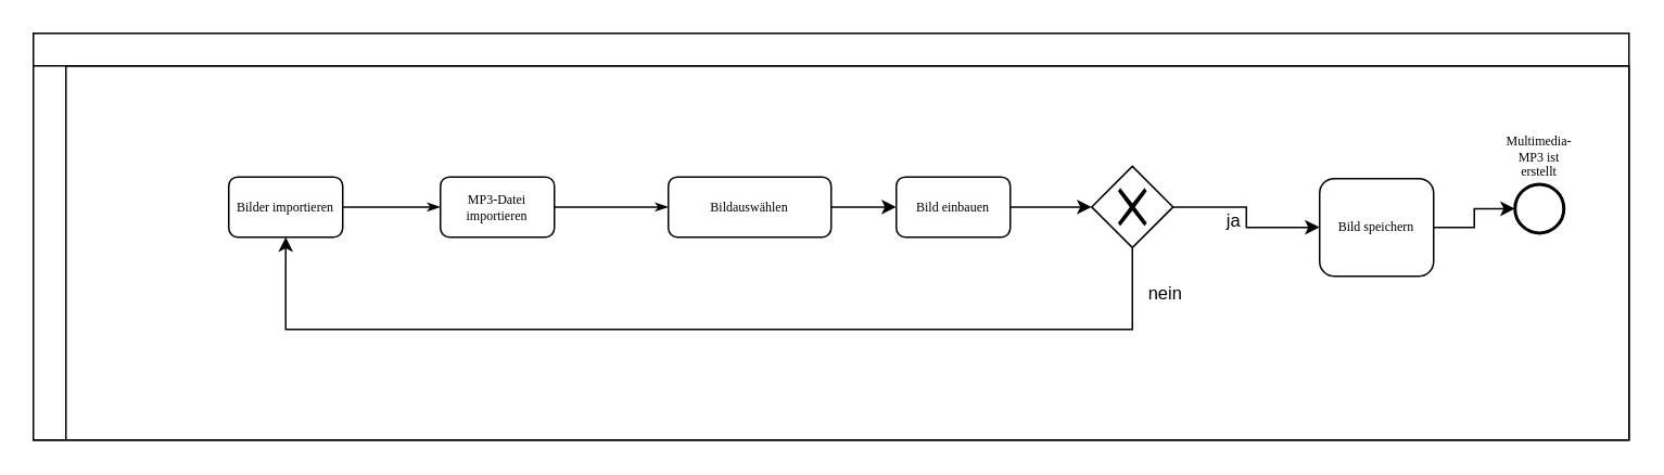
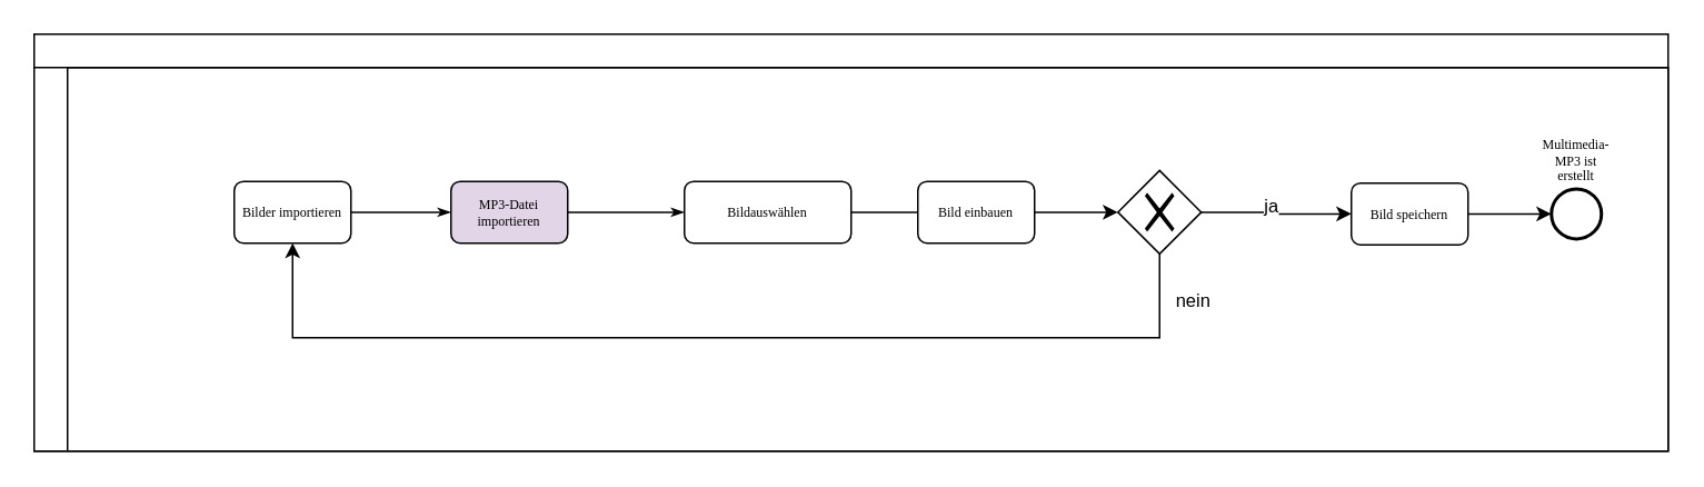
  <mxCell id="0" />
  <mxCell id="1" parent="0" />
  <mxCell id="2" value="" style="swimlane;html=1;childLayout=stackLayout;horizontal=1;startSize=20;horizontalStack=0;rounded=0;shadow=0;labelBackgroundColor=none;strokeWidth=1;fontFamily=Verdana;fontSize=8;align=center;" parent="1" vertex="1"><mxGeometry x="20" y="20" width="980" height="250" as="geometry"><mxRectangle x="170" y="90" width="50" height="20" as="alternateBounds" /></mxGeometry></mxCell>
  <mxCell id="3" value="" style="swimlane;html=1;startSize=20;horizontal=0;labelPosition=center;verticalLabelPosition=top;align=center;verticalAlign=bottom;" parent="2" vertex="1"><mxGeometry y="20" width="980" height="230" as="geometry" /></mxCell>
- <mxCell id="4" value="" style="edgeStyle=orthogonalEdgeStyle;rounded=0;orthogonalLoop=1;jettySize=auto;html=1;" parent="3" source="6" target="11" edge="1"><mxGeometry relative="1" as="geometry" /></mxCell>
- <mxCell id="5" value="Bild speichern" style="rounded=1;whiteSpace=wrap;html=1;shadow=0;labelBackgroundColor=none;strokeWidth=1;fontFamily=Verdana;fontSize=8;align=center;" parent="3" vertex="1"><mxGeometry x="790" y="69.25" width="70" height="60" as="geometry" /></mxCell>
+ <mxCell id="4" value="" style="edgeStyle=orthogonalEdgeStyle;rounded=0;orthogonalLoop=1;jettySize=auto;html=1;endArrow=none;" parent="3" source="6" target="11" edge="1"><mxGeometry relative="1" as="geometry" /></mxCell>
+ <mxCell id="5" value="Bild speichern" style="rounded=1;whiteSpace=wrap;html=1;shadow=0;labelBackgroundColor=none;strokeWidth=1;fontFamily=Verdana;fontSize=8;align=center;" parent="3" vertex="1"><mxGeometry x="790" y="69.25" width="70" height="37" as="geometry" /></mxCell>
  <mxCell id="6" value="Bildauswählen" style="rounded=1;whiteSpace=wrap;html=1;shadow=0;labelBackgroundColor=none;strokeWidth=1;fontFamily=Verdana;fontSize=8;align=center;" parent="3" vertex="1"><mxGeometry x="390" y="68.25" width="100" height="37" as="geometry" /></mxCell>
  <mxCell id="7" value="Bilder importieren" style="rounded=1;whiteSpace=wrap;html=1;shadow=0;labelBackgroundColor=none;strokeWidth=1;fontFamily=Verdana;fontSize=8;align=center;" parent="3" vertex="1"><mxGeometry x="120" y="68.25" width="70" height="37" as="geometry" /></mxCell>
  <mxCell id="8" style="edgeStyle=orthogonalEdgeStyle;rounded=0;html=1;labelBackgroundColor=none;startArrow=none;startFill=0;startSize=5;endArrow=classicThin;endFill=1;endSize=5;jettySize=auto;orthogonalLoop=1;strokeWidth=1;fontFamily=Verdana;fontSize=8" parent="3" source="7" target="15" edge="1"><mxGeometry relative="1" as="geometry" /></mxCell>
  <mxCell id="9" style="edgeStyle=orthogonalEdgeStyle;rounded=0;html=1;labelBackgroundColor=none;startArrow=none;startFill=0;startSize=5;endArrow=classicThin;endFill=1;endSize=5;jettySize=auto;orthogonalLoop=1;strokeWidth=1;fontFamily=Verdana;fontSize=8" parent="3" source="15" target="6" edge="1"><mxGeometry relative="1" as="geometry"><mxPoint x="490" y="176.75" as="sourcePoint" /><mxPoint x="630" y="176.75" as="targetPoint" /></mxGeometry></mxCell>
  <mxCell id="10" style="edgeStyle=orthogonalEdgeStyle;rounded=0;orthogonalLoop=1;jettySize=auto;html=1;entryX=0;entryY=0.5;entryDx=0;entryDy=0;" parent="3" source="11" target="18" edge="1"><mxGeometry relative="1" as="geometry"><mxPoint x="650" y="86.75" as="targetPoint" /></mxGeometry></mxCell>
  <mxCell id="11" value="Bild einbauen" style="rounded=1;whiteSpace=wrap;html=1;shadow=0;labelBackgroundColor=none;strokeWidth=1;fontFamily=Verdana;fontSize=8;align=center;" parent="3" vertex="1"><mxGeometry x="530" y="68.25" width="70" height="37" as="geometry" /></mxCell>
  <mxCell id="12" style="edgeStyle=orthogonalEdgeStyle;rounded=0;orthogonalLoop=1;jettySize=auto;html=1;labelPosition=center;verticalLabelPosition=top;align=center;verticalAlign=bottom;entryX=0;entryY=0.5;entryDx=0;entryDy=0;exitX=1;exitY=0.5;exitDx=0;exitDy=0;" parent="3" source="18" target="5" edge="1"><mxGeometry relative="1" as="geometry"><mxPoint x="850" y="87" as="targetPoint" /><mxPoint x="690" y="86.8" as="sourcePoint" /></mxGeometry></mxCell>
  <mxCell id="13" value="ja" style="edgeLabel;html=1;align=center;verticalAlign=middle;resizable=0;points=[];" parent="12" vertex="1" connectable="0"><mxGeometry x="0.217" y="-3" relative="1" as="geometry"><mxPoint x="-13" y="-8" as="offset" /></mxGeometry></mxCell>
  <mxCell id="14" value="nein" style="edgeStyle=orthogonalEdgeStyle;rounded=0;orthogonalLoop=1;jettySize=auto;html=1;entryX=0.5;entryY=1;entryDx=0;entryDy=0;exitX=0.5;exitY=1;exitDx=0;exitDy=0;" parent="3" source="18" target="7" edge="1"><mxGeometry x="-0.913" y="20" relative="1" as="geometry"><mxPoint x="150" y="121.75" as="targetPoint" /><Array as="points"><mxPoint x="675" y="162" /><mxPoint x="155" y="162" /></Array><mxPoint y="1" as="offset" /><mxPoint x="670" y="104.25" as="sourcePoint" /></mxGeometry></mxCell>
- <mxCell id="15" value="MP3-Datei importieren" style="rounded=1;whiteSpace=wrap;html=1;shadow=0;labelBackgroundColor=none;strokeWidth=1;fontFamily=Verdana;fontSize=8;align=center;" parent="3" vertex="1"><mxGeometry x="250" y="68.25" width="70" height="37" as="geometry" /></mxCell>
+ <mxCell id="15" value="MP3-Datei importieren" style="rounded=1;whiteSpace=wrap;html=1;shadow=0;labelBackgroundColor=none;strokeWidth=1;fontFamily=Verdana;fontSize=8;align=center;fillColor=#e1d5e7;" parent="3" vertex="1"><mxGeometry x="250" y="68.25" width="70" height="37" as="geometry" /></mxCell>
  <mxCell id="16" style="edgeStyle=orthogonalEdgeStyle;rounded=0;orthogonalLoop=1;jettySize=auto;html=1;" parent="3" source="5" target="17" edge="1"><mxGeometry relative="1" as="geometry"><mxPoint x="1100" y="85.75" as="targetPoint" /></mxGeometry></mxCell>
  <mxCell id="17" value="Multimedia-MP3 ist erstellt" style="ellipse;whiteSpace=wrap;html=1;rounded=0;shadow=0;labelBackgroundColor=none;strokeWidth=2;fontFamily=Verdana;fontSize=8;align=center;labelPosition=center;verticalLabelPosition=top;verticalAlign=bottom;" parent="3" vertex="1"><mxGeometry x="910" y="72.75" width="30" height="30" as="geometry" /></mxCell>
  <mxCell id="18" value="" style="shape=mxgraph.bpmn.shape;html=1;verticalLabelPosition=bottom;labelBackgroundColor=#ffffff;verticalAlign=top;align=center;perimeter=rhombusPerimeter;background=gateway;outlineConnect=0;outline=none;symbol=exclusiveGw;" vertex="1" parent="3"><mxGeometry x="650" y="61.75" width="50" height="50" as="geometry" /></mxCell>
